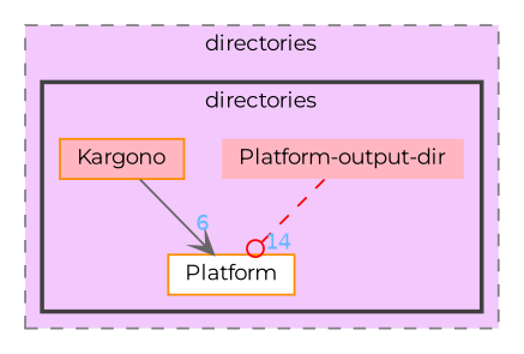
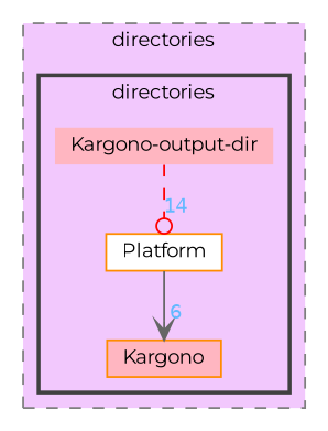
  digraph {
    compound=true
    fontname=Montserrat
    node [color=darkorange fillcolor=lightpink fontname=Montserrat fontsize=10 shape=box style=filled]
    edge [fontcolor=steelblue1 fontname=Montserrat fontsize=10 labeldistance=1.5 labelfontname=Helvetica labelfontsize=10]
-   n1 [color=darkgreen height=0.2 label="Platform-output-dir" shape=plaintext width=0.4]
+   n1 [color=darkgreen height=0.2 label="Kargono-output-dir" shape=plaintext width=0.4]
    n2 [height=0.2 label=Kargono width=0.4]
    n3 [fillcolor=white height=0.2 label=Platform width=0.4]
    subgraph cluster_1 {
      bgcolor="#f2c8fd"
      fontsize=10
      label=directories
      pencolor=grey50
      style="filled,dashed"
      subgraph cluster_2 {
        bgcolor="#f2c8fd"
        fontsize=10
        label=directories
        pencolor=grey25
        style="filled,bold"
        n1
        n2
        n3
      }
    }
    n1 -> n3 [arrowhead=odot color=red headlabel=14 style=dashed]
-   n2 -> n3 [arrowhead=vee color=gray40 headlabel=6 style=solid]
+   n3 -> n2 [arrowhead=vee color=gray40 headlabel=6 style=solid]
  }
